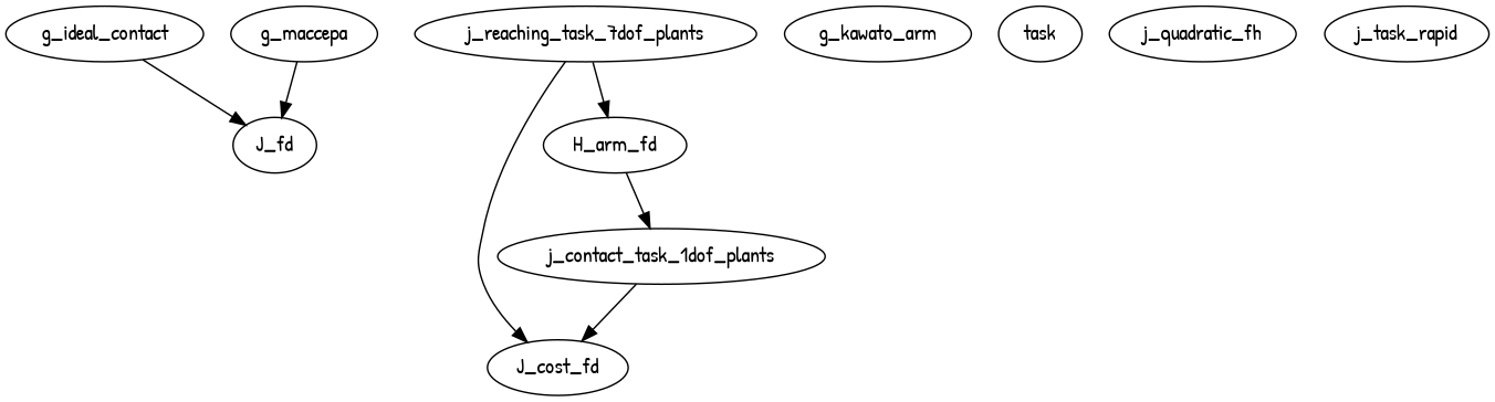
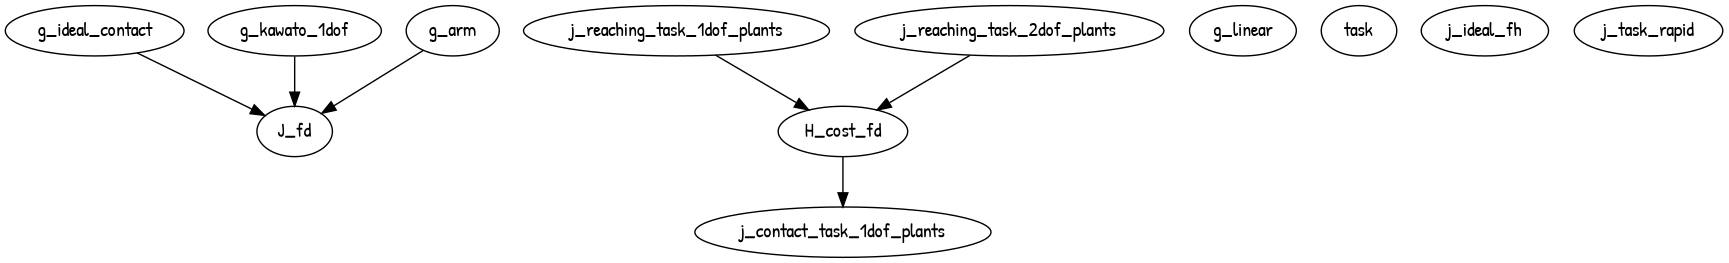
  digraph {
    fontname="Patrick Hand"
    node [fontname="Patrick Hand"]
    edge [fontname="Patrick Hand"]
    g_ideal_contact
    J_fd
-   g_maccepa
+   g_kawato_1dof
+   g_maccepa [label=g_arm]
    j_contact_task_1dof_plants
-   J_cost_fd
-   H_cost_fd [label=H_arm_fd]
-   j_reaching_task_1dof_plants [label=j_reaching_task_7dof_plants]
-   g_kawato_arm
+   H_cost_fd
+   j_reaching_task_1dof_plants
+   j_reaching_task_2dof_plants
+   g_linear
    n12 [label=task]
-   j_quadratic_fh
+   j_quadratic_fh [label=j_ideal_fh]
    n14 [label=j_task_rapid]
    g_ideal_contact -> J_fd
+   g_kawato_1dof -> J_fd
    g_maccepa -> J_fd
-   j_contact_task_1dof_plants -> J_cost_fd
    H_cost_fd -> j_contact_task_1dof_plants
-   j_reaching_task_1dof_plants -> J_cost_fd
    j_reaching_task_1dof_plants -> H_cost_fd
+   j_reaching_task_2dof_plants -> H_cost_fd
  }
